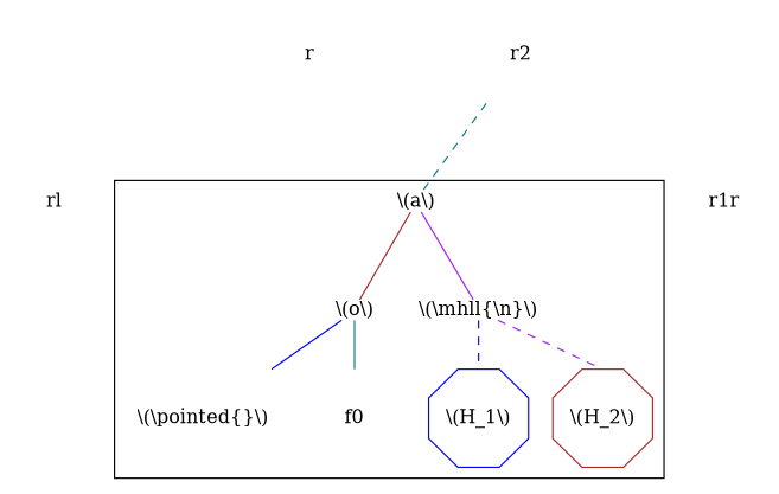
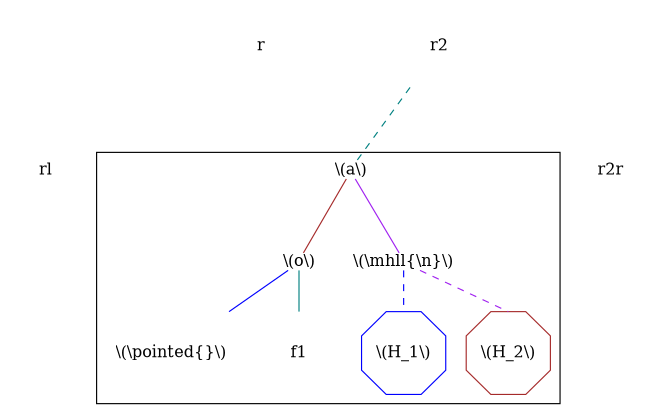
  graph {
    splines=false
    node [color=blue shape=none]
    n1 [color=brown height=1 label="\\(a\\)" shape=plain width=1]
    n2 [color=brown height=1 label="\\(o\\)" shape=plain width=1]
    n3 [height=1 label="\\(\\mhll{\\n}\\)" shape=plain width=1]
    n4 [color=darkgreen height=1 label="\\(\\pointed{}\\)" width=1]
-   f1 [color=darkgreen height=1 width=1 label=f0]
+   f1 [color=darkgreen height=1 width=1]
    n6 [height=1 label="\\(H_1\\)" shape=octagon width=1]
    n7 [color=brown height=1 label="\\(H_2\\)" shape=octagon width=1]
    r [height=1 width=1]
    rl [height=1 width=1]
    r2 [height=1 width=1]
-   r2r [color=brown height=1 width=1 label=r1r]
+   r2r [color=brown height=1 width=1]
    subgraph cluster_1 {
      n1
      n2
      n3
      n4
      f1
      n6
      n7
    }
    n1 -- n2 [color=brown]
    n1 -- n3 [color=purple]
    n2 -- n4 [color=blue]
    n2 -- f1 [color=teal]
    n3 -- n6 [color=blue headport=n style=dashed]
    n3 -- n7 [color=purple headport=n style=dashed]
    r -- n1 [style=invis]
    r -- rl [style=invis]
    r2 -- n1 [color=teal style=dashed]
    r2 -- r2r [style=invis]
  }
